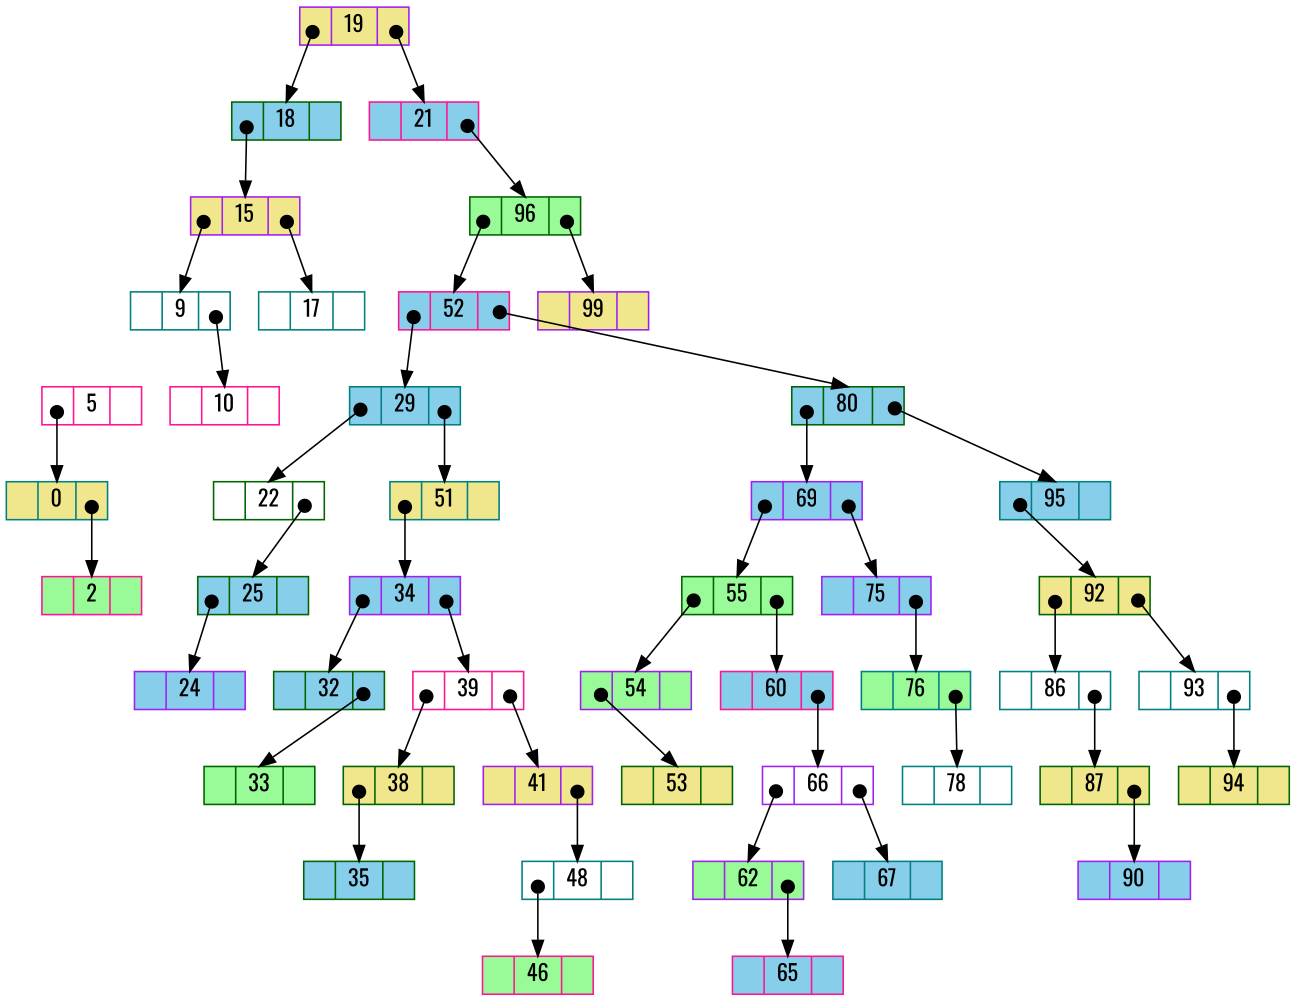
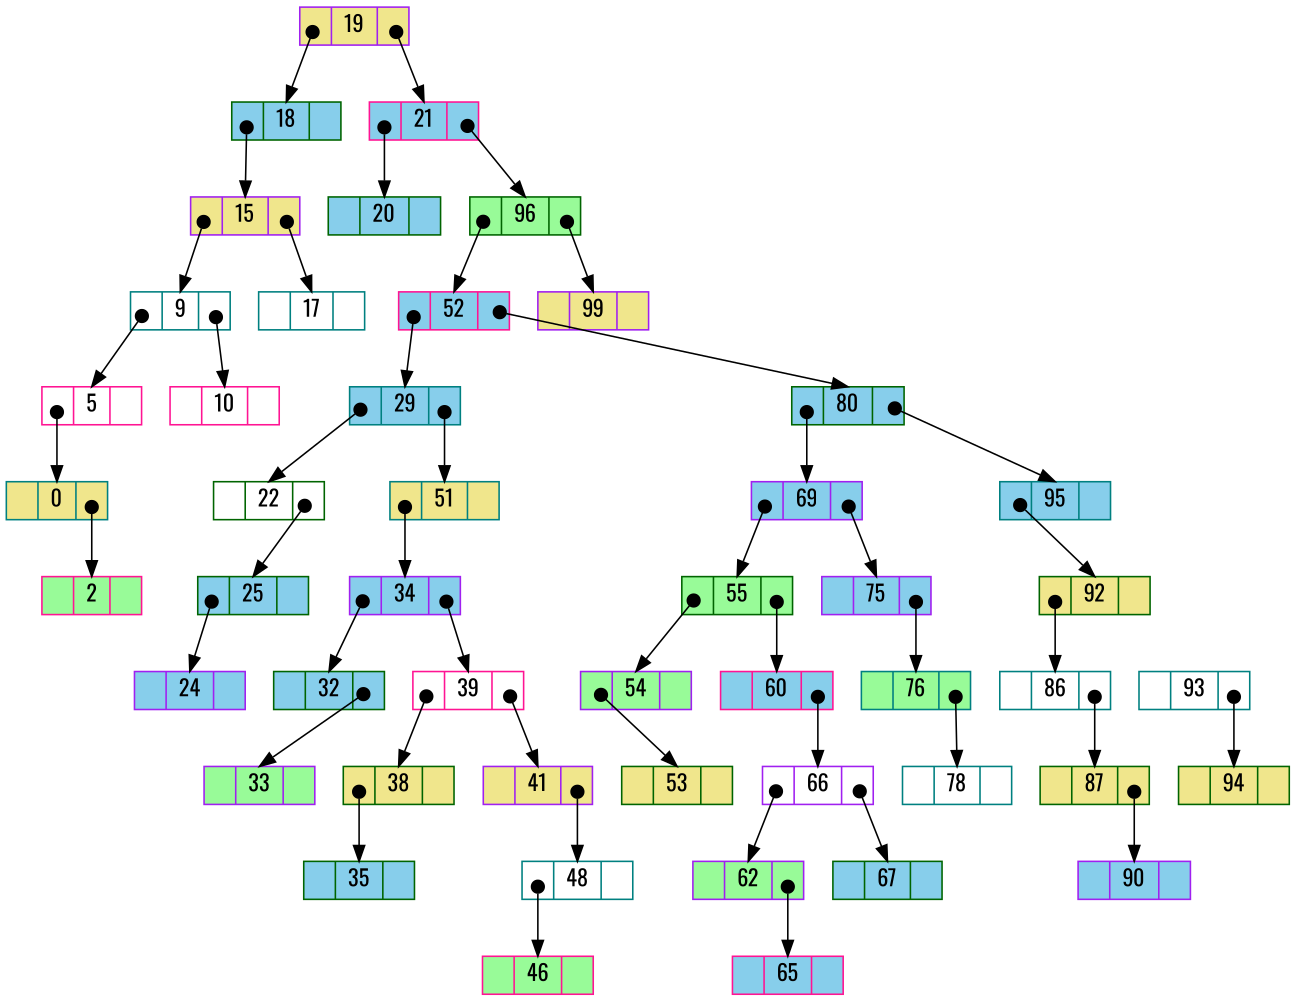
  digraph {
    fontname=Oswald
    splines=false
    node [color=darkgreen fillcolor=skyblue fontname=Oswald shape=record style=filled]
    edge [arrowtail=dot dir=both fontname=Oswald headport=value tailclip=false tailport="right:c"]
    n1 [color=purple fillcolor=khaki height=.1 label="<left> | <value> 19 | <right>"]
    n2 [height=.1 label="<left> | <value> 18 | <right>"]
    n3 [color=deeppink height=.1 label="<left> | <value> 21 | <right>"]
    n4 [color=purple fillcolor=khaki height=.1 label="<left> | <value> 15 | <right>"]
+   n5 [height=.1 label="<left> | <value> 20 | <right>"]
    n6 [fillcolor=palegreen height=.1 label="<left> | <value> 96 | <right>"]
    n7 [color=teal fillcolor=white height=.1 label="<left> | <value> 9 | <right>"]
    n8 [color=teal fillcolor=white height=.1 label="<left> | <value> 17 | <right>"]
    n9 [color=deeppink fillcolor=white height=.1 label="<left> | <value> 5 | <right>"]
    n10 [color=deeppink fillcolor=white height=.1 label="<left> | <value> 10 | <right>"]
    n11 [color=teal fillcolor=khaki height=.1 label="<left> | <value> 0 | <right>"]
    n12 [color=deeppink fillcolor=palegreen height=.1 label="<left> | <value> 2 | <right>"]
    n13 [color=deeppink height=.1 label="<left> | <value> 52 | <right>"]
    n14 [color=purple fillcolor=khaki height=.1 label="<left> | <value> 99 | <right>"]
    n15 [color=teal height=.1 label="<left> | <value> 29 | <right>"]
    n16 [height=.1 label="<left> | <value> 80 | <right>"]
    n17 [fillcolor=white height=.1 label="<left> | <value> 22 | <right>"]
    n18 [color=teal fillcolor=khaki height=.1 label="<left> | <value> 51 | <right>"]
    n19 [color=purple height=.1 label="<left> | <value> 69 | <right>"]
    n20 [color=teal height=.1 label="<left> | <value> 95 | <right>"]
    n21 [height=.1 label="<left> | <value> 25 | <right>"]
    n22 [color=purple height=.1 label="<left> | <value> 34 | <right>"]
    n23 [color=purple height=.1 label="<left> | <value> 24 | <right>"]
    n24 [height=.1 label="<left> | <value> 32 | <right>"]
    n25 [color=deeppink fillcolor=white height=.1 label="<left> | <value> 39 | <right>"]
-   n26 [fillcolor=palegreen height=.1 label="<left> | <value> 33 | <right>"]
+   n26 [color=purple fillcolor=palegreen height=.1 label="<left> | <value> 33 | <right>"]
    n27 [fillcolor=khaki height=.1 label="<left> | <value> 38 | <right>"]
    n28 [color=purple fillcolor=khaki height=.1 label="<left> | <value> 41 | <right>"]
    n29 [height=.1 label="<left> | <value> 35 | <right>"]
    n30 [color=teal fillcolor=white height=.1 label="<left> | <value> 48 | <right>"]
    n31 [color=deeppink fillcolor=palegreen height=.1 label="<left> | <value> 46 | <right>"]
    n32 [fillcolor=palegreen height=.1 label="<left> | <value> 55 | <right>"]
    n33 [color=purple height=.1 label="<left> | <value> 75 | <right>"]
    n34 [fillcolor=khaki height=.1 label="<left> | <value> 92 | <right>"]
    n35 [color=purple fillcolor=palegreen height=.1 label="<left> | <value> 54 | <right>"]
    n36 [color=deeppink height=.1 label="<left> | <value> 60 | <right>"]
    n37 [color=teal fillcolor=palegreen height=.1 label="<left> | <value> 76 | <right>"]
    n38 [fillcolor=khaki height=.1 label="<left> | <value> 53 | <right>"]
    n39 [color=purple fillcolor=white height=.1 label="<left> | <value> 66 | <right>"]
    n40 [color=purple fillcolor=palegreen height=.1 label="<left> | <value> 62 | <right>"]
-   n41 [color=teal height=.1 label="<left> | <value> 67 | <right>"]
+   n41 [height=.1 label="<left> | <value> 67 | <right>"]
    n42 [color=deeppink height=.1 label="<left> | <value> 65 | <right>"]
    n43 [color=teal fillcolor=white height=.1 label="<left> | <value> 78 | <right>"]
    n44 [color=teal fillcolor=white height=.1 label="<left> | <value> 86 | <right>"]
    n45 [color=teal fillcolor=white height=.1 label="<left> | <value> 93 | <right>"]
    n46 [fillcolor=khaki height=.1 label="<left> | <value> 87 | <right>"]
    n47 [fillcolor=khaki height=.1 label="<left> | <value> 94 | <right>"]
    n48 [color=purple height=.1 label="<left> | <value> 90 | <right>"]
    n1 -> n2 [tailport="left:c"]
    n1 -> n3
    n2 -> n4 [tailport="left:c"]
+   n3 -> n5 [tailport="left:c"]
    n3 -> n6
    n4 -> n7 [tailport="left:c"]
    n4 -> n8
    n6 -> n13 [tailport="left:c"]
    n6 -> n14
+   n7 -> n9 [tailport="left:c"]
    n7 -> n10
    n9 -> n11 [tailport="left:c"]
    n11 -> n12
    n13 -> n15 [tailport="left:c"]
    n13 -> n16
    n15 -> n17 [tailport="left:c"]
    n15 -> n18
    n16 -> n19 [tailport="left:c"]
    n16 -> n20
    n17 -> n21
    n18 -> n22 [tailport="left:c"]
    n19 -> n32 [tailport="left:c"]
    n19 -> n33
    n20 -> n34 [tailport="left:c"]
    n21 -> n23 [tailport="left:c"]
    n22 -> n24 [tailport="left:c"]
    n22 -> n25
    n24 -> n26
    n25 -> n27 [tailport="left:c"]
    n25 -> n28
    n27 -> n29 [tailport="left:c"]
    n28 -> n30
    n30 -> n31 [tailport="left:c"]
    n32 -> n35 [tailport="left:c"]
    n32 -> n36
    n33 -> n37
    n34 -> n44 [tailport="left:c"]
-   n34 -> n45
    n35 -> n38 [tailport="left:c"]
    n36 -> n39
    n37 -> n43
    n39 -> n40 [tailport="left:c"]
    n39 -> n41
    n40 -> n42
    n44 -> n46
    n45 -> n47
    n46 -> n48
  }
